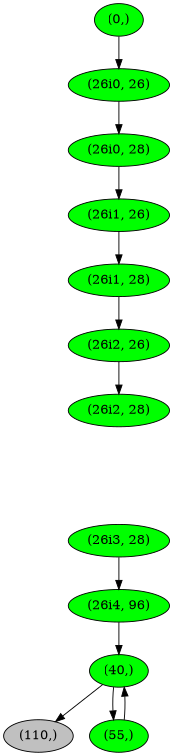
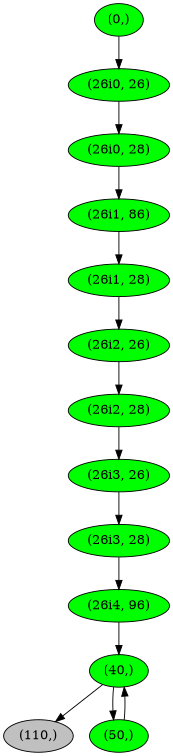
  strict digraph {
    node [fillcolor=green style=filled]
    "(0,)"
    "(26i0, 26)"
    "(26i0, 28)"
    "(110,)" [fillcolor=gray]
    "(40,)"
-   "(50,)" [label="(55,)"]
-   "(26i1, 26)"
+   "(50,)"
+   "(26i1, 26)" [label="(26i1, 86)"]
    "(26i1, 28)"
    "(26i2, 26)"
    "(26i2, 28)"
+   "(26i3, 26)"
    "(26i3, 28)"
    n13 [label="(26i4, 96)"]
    "(0,)" -> "(26i0, 26)"
    "(26i0, 26)" -> "(26i0, 28)"
    "(26i0, 28)" -> "(26i1, 26)"
    "(40,)" -> "(110,)"
    "(40,)" -> "(50,)"
    "(50,)" -> "(40,)"
    "(26i1, 26)" -> "(26i1, 28)"
    "(26i1, 28)" -> "(26i2, 26)"
    "(26i2, 26)" -> "(26i2, 28)"
+   "(26i2, 28)" -> "(26i3, 26)"
+   "(26i3, 26)" -> "(26i3, 28)"
    "(26i3, 28)" -> n13
    n13 -> "(40,)"
  }
